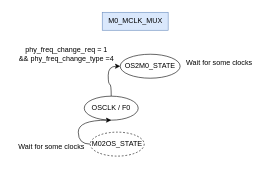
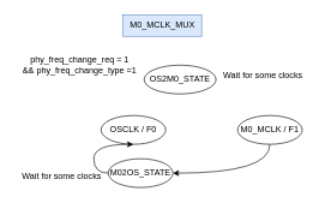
  <mxCell id="0" />
  <mxCell id="1" parent="0" />
- <mxCell id="2" style="rounded=1;orthogonalLoop=1;jettySize=auto;html=1;exitX=0.5;exitY=0;exitDx=0;exitDy=0;entryX=0;entryY=0.5;entryDx=0;entryDy=0;edgeStyle=orthogonalEdgeStyle;strokeColor=default;curved=1;" edge="1" parent="1" source="3" target="6"><mxGeometry relative="1" as="geometry" /></mxCell>
  <mxCell id="3" value="OSCLK / F0" style="ellipse;whiteSpace=wrap;html=1;" vertex="1" parent="1"><mxGeometry x="140" y="160" width="90" height="40" as="geometry" /></mxCell>
+ <mxCell id="4" style="edgeStyle=orthogonalEdgeStyle;rounded=0;orthogonalLoop=1;jettySize=auto;html=1;exitX=0.5;exitY=1;exitDx=0;exitDy=0;entryX=1;entryY=0.5;entryDx=0;entryDy=0;curved=1;" edge="1" parent="1" source="5" target="8"><mxGeometry relative="1" as="geometry" /></mxCell>
+ <mxCell id="5" value="M0_MCLK / F1" style="ellipse;whiteSpace=wrap;html=1;" vertex="1" parent="1"><mxGeometry x="330" y="160" width="90" height="40" as="geometry" /></mxCell>
  <mxCell id="6" value="OS2M0_STATE" style="ellipse;whiteSpace=wrap;html=1;" vertex="1" parent="1"><mxGeometry x="200" y="90" width="100" height="40" as="geometry" /></mxCell>
  <mxCell id="7" style="edgeStyle=orthogonalEdgeStyle;rounded=0;orthogonalLoop=1;jettySize=auto;html=1;exitX=0;exitY=0.5;exitDx=0;exitDy=0;entryX=0.5;entryY=1;entryDx=0;entryDy=0;curved=1;" edge="1" parent="1" source="8" target="3"><mxGeometry relative="1" as="geometry" /></mxCell>
- <mxCell id="8" value="M02OS_STATE" style="ellipse;whiteSpace=wrap;html=1;dashed=1;" vertex="1" parent="1"><mxGeometry x="150" y="220" width="90" height="40" as="geometry" /></mxCell>
- <mxCell id="9" value="phy_freq_change_req = 1&lt;br&gt;&amp;amp;&amp;amp; phy_freq_change_type =4" style="text;html=1;align=center;verticalAlign=middle;resizable=0;points=[];autosize=1;strokeColor=none;fillColor=none;" vertex="1" parent="1"><mxGeometry x="20" y="70" width="180" height="40" as="geometry" /></mxCell>
+ <mxCell id="8" value="M02OS_STATE" style="ellipse;whiteSpace=wrap;html=1;" vertex="1" parent="1"><mxGeometry x="150" y="220" width="90" height="40" as="geometry" /></mxCell>
+ <mxCell id="9" value="phy_freq_change_req = 1&lt;br&gt;&amp;amp;&amp;amp; phy_freq_change_type =1" style="text;html=1;align=center;verticalAlign=middle;resizable=0;points=[];autosize=1;strokeColor=none;fillColor=none;" vertex="1" parent="1"><mxGeometry x="20" y="70" width="180" height="40" as="geometry" /></mxCell>
  <mxCell id="10" value="Wait for some clocks" style="text;html=1;align=center;verticalAlign=middle;resizable=0;points=[];autosize=1;strokeColor=none;fillColor=none;" vertex="1" parent="1"><mxGeometry x="300" y="90" width="130" height="30" as="geometry" /></mxCell>
  <mxCell id="11" value="Wait for some clocks" style="text;html=1;align=center;verticalAlign=middle;resizable=0;points=[];autosize=1;strokeColor=none;fillColor=none;" vertex="1" parent="1"><mxGeometry x="20" y="230" width="130" height="30" as="geometry" /></mxCell>
  <mxCell id="12" value="M0_MCLK_MUX" style="text;html=1;align=center;verticalAlign=middle;resizable=0;points=[];autosize=1;strokeColor=#6c8ebf;fillColor=#dae8fc;" vertex="1" parent="1"><mxGeometry x="170" y="20" width="110" height="30" as="geometry" /></mxCell>
